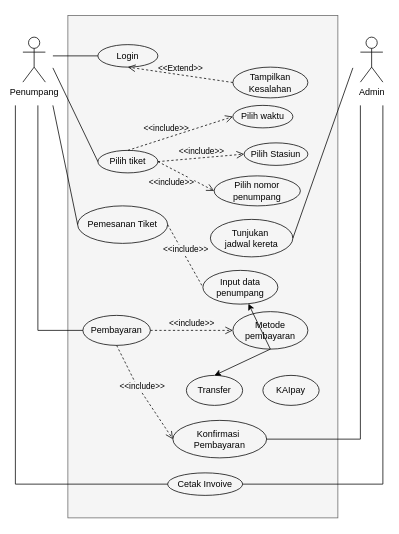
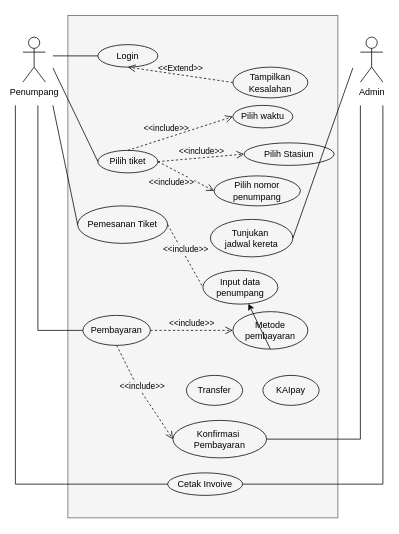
  <mxCell id="0" />
  <mxCell id="1" parent="0" />
  <mxCell id="2" value="&lt;div&gt;&lt;br&gt;&lt;/div&gt;&lt;div&gt;&lt;br&gt;&lt;/div&gt;" style="html=1;whiteSpace=wrap;fillColor=#F5F5F5;strokeColor=#666666;fontColor=#333333;" parent="1" vertex="1"><mxGeometry x="90" y="20" width="360" height="670" as="geometry" /></mxCell>
  <mxCell id="3" style="rounded=0;orthogonalLoop=1;jettySize=auto;html=1;entryX=1;entryY=0.5;entryDx=0;entryDy=0;endArrow=none;endFill=0;" parent="1" target="25" edge="1"><mxGeometry relative="1" as="geometry"><mxPoint x="470" y="90" as="sourcePoint" /></mxGeometry></mxCell>
  <mxCell id="4" style="rounded=0;orthogonalLoop=1;jettySize=auto;html=1;entryX=1;entryY=0.5;entryDx=0;entryDy=0;endArrow=none;endFill=0;" parent="1" target="30" edge="1"><mxGeometry relative="1" as="geometry"><Array as="points"><mxPoint x="480" y="350" /><mxPoint x="480" y="585" /></Array><mxPoint x="480" y="140" as="sourcePoint" /></mxGeometry></mxCell>
  <mxCell id="5" style="rounded=0;orthogonalLoop=1;jettySize=auto;html=1;entryX=1;entryY=0.5;entryDx=0;entryDy=0;endArrow=none;endFill=0;" parent="1" target="24" edge="1"><mxGeometry relative="1" as="geometry"><Array as="points"><mxPoint x="510" y="645" /></Array><mxPoint x="510" y="140" as="sourcePoint" /></mxGeometry></mxCell>
  <mxCell id="6" value="Admin" style="shape=umlActor;verticalLabelPosition=bottom;verticalAlign=top;html=1;" parent="1" vertex="1"><mxGeometry x="480" y="49" width="30" height="60" as="geometry" /></mxCell>
  <mxCell id="7" style="rounded=0;orthogonalLoop=1;jettySize=auto;html=1;entryX=0;entryY=0.5;entryDx=0;entryDy=0;endArrow=none;endFill=0;" parent="1" target="16" edge="1"><mxGeometry relative="1" as="geometry"><mxPoint x="70" y="90" as="sourcePoint" /></mxGeometry></mxCell>
  <mxCell id="8" style="rounded=0;orthogonalLoop=1;jettySize=auto;html=1;entryX=0;entryY=0.5;entryDx=0;entryDy=0;endArrow=none;endFill=0;" parent="1" target="22" edge="1"><mxGeometry relative="1" as="geometry"><mxPoint x="70" y="140" as="sourcePoint" /></mxGeometry></mxCell>
  <mxCell id="9" style="rounded=0;orthogonalLoop=1;jettySize=auto;html=1;entryX=0;entryY=0.5;entryDx=0;entryDy=0;endArrow=none;endFill=0;" parent="1" target="23" edge="1"><mxGeometry relative="1" as="geometry"><mxPoint x="50" y="140" as="sourcePoint" /><Array as="points"><mxPoint x="50" y="440" /></Array></mxGeometry></mxCell>
  <mxCell id="10" style="rounded=0;orthogonalLoop=1;jettySize=auto;html=1;endArrow=none;endFill=0;entryX=0;entryY=0.5;entryDx=0;entryDy=0;" parent="1" target="24" edge="1"><mxGeometry relative="1" as="geometry"><Array as="points"><mxPoint x="20" y="645" /></Array><mxPoint x="20" y="140" as="sourcePoint" /><mxPoint x="50" y="670" as="targetPoint" /></mxGeometry></mxCell>
  <mxCell id="11" value="Penumpang" style="shape=umlActor;verticalLabelPosition=bottom;verticalAlign=top;html=1;" parent="1" vertex="1"><mxGeometry x="30" y="49" width="30" height="60" as="geometry" /></mxCell>
  <mxCell id="12" value="Login" style="ellipse;whiteSpace=wrap;html=1;fillColor=none;" parent="1" vertex="1"><mxGeometry x="130" y="59" width="80" height="30" as="geometry" /></mxCell>
  <mxCell id="13" value="" style="endArrow=none;html=1;rounded=0;entryX=0;entryY=0.5;entryDx=0;entryDy=0;" parent="1" target="12" edge="1"><mxGeometry width="50" height="50" relative="1" as="geometry"><mxPoint x="70" y="74" as="sourcePoint" /><mxPoint x="120" y="190" as="targetPoint" /></mxGeometry></mxCell>
  <mxCell id="14" value="Tampilkan Kesalahan" style="ellipse;whiteSpace=wrap;html=1;fillColor=none;" parent="1" vertex="1"><mxGeometry x="310" y="89" width="100" height="41" as="geometry" /></mxCell>
  <mxCell id="15" value="&amp;lt;&amp;lt;Extend&amp;gt;&amp;gt;" style="html=1;verticalAlign=bottom;endArrow=open;dashed=1;endSize=8;curved=0;rounded=0;exitX=0;exitY=0.5;exitDx=0;exitDy=0;entryX=0.5;entryY=1;entryDx=0;entryDy=0;strokeColor=default;strokeWidth=1;labelBackgroundColor=none;" parent="1" source="14" target="12" edge="1"><mxGeometry relative="1" as="geometry"><mxPoint x="240" y="65" as="sourcePoint" /><mxPoint x="310" y="65" as="targetPoint" /></mxGeometry></mxCell>
  <mxCell id="16" value="Pilih tiket" style="ellipse;whiteSpace=wrap;html=1;fillColor=none;" parent="1" vertex="1"><mxGeometry x="130" y="200" width="80" height="30" as="geometry" /></mxCell>
  <mxCell id="17" value="Pilih waktu" style="ellipse;whiteSpace=wrap;html=1;fillColor=none;" parent="1" vertex="1"><mxGeometry x="310" y="140" width="80" height="30" as="geometry" /></mxCell>
- <mxCell id="18" value="Pilih Stasiun" style="ellipse;whiteSpace=wrap;html=1;fillColor=none;" parent="1" vertex="1"><mxGeometry x="325" y="190" width="85" height="30" as="geometry" /></mxCell>
+ <mxCell id="18" value="Pilih Stasiun" style="ellipse;whiteSpace=wrap;html=1;fillColor=none;" parent="1" vertex="1"><mxGeometry x="325" y="190" width="120" height="30" as="geometry" /></mxCell>
  <mxCell id="19" value="Pilih nomor&lt;div&gt;penumpang&lt;/div&gt;" style="ellipse;whiteSpace=wrap;html=1;fillColor=none;" parent="1" vertex="1"><mxGeometry x="285" y="234" width="115" height="40" as="geometry" /></mxCell>
  <mxCell id="20" value="&amp;lt;&amp;lt;include&amp;gt;&amp;gt;" style="html=1;verticalAlign=bottom;endArrow=open;dashed=1;endSize=8;curved=0;rounded=0;exitX=1;exitY=0.5;exitDx=0;exitDy=0;entryX=0;entryY=0.5;entryDx=0;entryDy=0;labelBackgroundColor=none;" parent="1" source="16" target="18" edge="1"><mxGeometry relative="1" as="geometry"><mxPoint x="250" y="185" as="sourcePoint" /><mxPoint x="310" y="175" as="targetPoint" /></mxGeometry></mxCell>
  <mxCell id="21" value="&amp;lt;&amp;lt;include&amp;gt;&amp;gt;" style="html=1;verticalAlign=bottom;endArrow=open;dashed=1;endSize=8;curved=0;rounded=0;exitX=1;exitY=0.5;exitDx=0;exitDy=0;entryX=0;entryY=0.5;entryDx=0;entryDy=0;labelBackgroundColor=#F5F5F5;" parent="1" source="16" target="19" edge="1"><mxGeometry x="-0.222" y="-25" relative="1" as="geometry"><mxPoint x="250" y="185" as="sourcePoint" /><mxPoint x="310" y="225" as="targetPoint" /><mxPoint as="offset" /></mxGeometry></mxCell>
  <mxCell id="22" value="Pemesanan Tiket" style="ellipse;whiteSpace=wrap;html=1;fillColor=none;" parent="1" vertex="1"><mxGeometry x="103" y="274" width="120" height="50" as="geometry" /></mxCell>
  <mxCell id="23" value="Pembayaran" style="ellipse;whiteSpace=wrap;html=1;fillColor=none;" parent="1" vertex="1"><mxGeometry x="110" y="420" width="90" height="40" as="geometry" /></mxCell>
  <mxCell id="24" value="Cetak Invoive" style="ellipse;whiteSpace=wrap;html=1;fillColor=none;" parent="1" vertex="1"><mxGeometry x="223" y="630" width="100" height="30" as="geometry" /></mxCell>
  <mxCell id="25" value="Tunjukan&amp;nbsp;&lt;div&gt;jadwal kereta&lt;/div&gt;" style="ellipse;whiteSpace=wrap;html=1;fillColor=none;" parent="1" vertex="1"><mxGeometry x="280" y="292" width="110" height="50" as="geometry" /></mxCell>
  <mxCell id="26" value="Input data penumpang" style="ellipse;whiteSpace=wrap;html=1;fillColor=none;" parent="1" vertex="1"><mxGeometry x="270" y="360" width="100" height="45" as="geometry" /></mxCell>
  <mxCell id="27" value="Metode pembayaran" style="ellipse;whiteSpace=wrap;html=1;fillColor=none;" parent="1" vertex="1"><mxGeometry x="310" y="415" width="100" height="50" as="geometry" /></mxCell>
  <mxCell id="28" value="Transfer" style="ellipse;whiteSpace=wrap;html=1;fillColor=none;" parent="1" vertex="1"><mxGeometry x="248" y="500" width="75" height="40" as="geometry" /></mxCell>
  <mxCell id="29" value="KAIpay" style="ellipse;whiteSpace=wrap;html=1;fillColor=none;" parent="1" vertex="1"><mxGeometry x="350" y="500" width="75" height="40" as="geometry" /></mxCell>
  <mxCell id="30" value="Konfirmasi&amp;nbsp;&lt;div&gt;Pembayaran&lt;/div&gt;" style="ellipse;whiteSpace=wrap;html=1;fillColor=none;" parent="1" vertex="1"><mxGeometry x="230" y="560" width="125" height="50" as="geometry" /></mxCell>
  <mxCell id="31" value="&amp;lt;&amp;lt;include&amp;gt;&amp;gt;" style="html=1;verticalAlign=bottom;endArrow=none;dashed=1;endSize=8;curved=0;rounded=0;exitX=1;exitY=0.5;exitDx=0;exitDy=0;entryX=0;entryY=0.5;entryDx=0;entryDy=0;labelBackgroundColor=#F5F5F5;" parent="1" source="22" target="26" edge="1"><mxGeometry relative="1" as="geometry"><mxPoint x="280" y="260" as="sourcePoint" /><mxPoint x="200" y="260" as="targetPoint" /></mxGeometry></mxCell>
  <mxCell id="32" value="&amp;lt;&amp;lt;include&amp;gt;&amp;gt;" style="html=1;verticalAlign=bottom;endArrow=open;dashed=1;endSize=8;curved=0;rounded=0;exitX=1;exitY=0.5;exitDx=0;exitDy=0;entryX=0;entryY=0.5;entryDx=0;entryDy=0;labelBackgroundColor=#F5F5F5;" parent="1" source="23" target="27" edge="1"><mxGeometry relative="1" as="geometry"><mxPoint x="240" y="325" as="sourcePoint" /><mxPoint x="290" y="325" as="targetPoint" /></mxGeometry></mxCell>
  <mxCell id="33" value="&amp;lt;&amp;lt;include&amp;gt;&amp;gt;" style="html=1;verticalAlign=bottom;endArrow=open;dashed=1;endSize=8;curved=0;rounded=0;exitX=0.5;exitY=1;exitDx=0;exitDy=0;entryX=0;entryY=0.5;entryDx=0;entryDy=0;labelBackgroundColor=#F5F5F5;" parent="1" source="23" target="30" edge="1"><mxGeometry relative="1" as="geometry"><mxPoint x="230" y="440" as="sourcePoint" /><mxPoint x="260" y="585" as="targetPoint" /><Array as="points"><mxPoint x="180" y="510" /></Array></mxGeometry></mxCell>
  <mxCell id="34" style="edgeStyle=orthogonalEdgeStyle;rounded=0;orthogonalLoop=1;jettySize=auto;html=1;exitX=0.5;exitY=1;exitDx=0;exitDy=0;" parent="1" source="27" target="27" edge="1"><mxGeometry relative="1" as="geometry" /></mxCell>
- <mxCell id="35" value="" style="endArrow=classic;html=1;rounded=0;exitX=0.5;exitY=1;exitDx=0;exitDy=0;entryX=0.5;entryY=0;entryDx=0;entryDy=0;" parent="1" source="27" target="28" edge="1"><mxGeometry width="50" height="50" relative="1" as="geometry"><mxPoint x="260" y="540" as="sourcePoint" /><mxPoint x="330" y="490" as="targetPoint" /></mxGeometry></mxCell>
  <mxCell id="36" value="" style="endArrow=classic;html=1;rounded=0;entryX=0.5;entryY=1;entryDx=0;entryDy=0;exitX=0.5;exitY=1;exitDx=0;exitDy=0;" parent="1" source="27" target="27" edge="1"><mxGeometry width="50" height="50" relative="1" as="geometry"><mxPoint x="210" y="490" as="sourcePoint" /><mxPoint x="260" y="440" as="targetPoint" /></mxGeometry></mxCell>
  <mxCell id="37" value="" style="endArrow=classic;html=1;rounded=0;exitX=0.5;exitY=1;exitDx=0;exitDy=0;" parent="1" source="27" target="26" edge="1"><mxGeometry width="50" height="50" relative="1" as="geometry"><mxPoint x="210" y="490" as="sourcePoint" /><mxPoint x="260" y="440" as="targetPoint" /></mxGeometry></mxCell>
  <mxCell id="38" value="&amp;lt;&amp;lt;include&amp;gt;&amp;gt;" style="html=1;verticalAlign=bottom;endArrow=open;dashed=1;endSize=8;curved=0;rounded=0;exitX=0.5;exitY=0;exitDx=0;exitDy=0;entryX=0;entryY=0.5;entryDx=0;entryDy=0;labelBackgroundColor=none;" edge="1" parent="1" source="16" target="17"><mxGeometry x="-0.25" y="3" relative="1" as="geometry"><mxPoint x="250" y="225" as="sourcePoint" /><mxPoint x="335" y="225" as="targetPoint" /><mxPoint as="offset" /></mxGeometry></mxCell>
